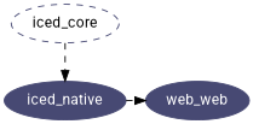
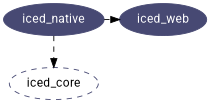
  digraph {
    fontname=Roboto
    newrank=true
    node [color="#474973" fontcolor=white fontname=Roboto style=filled]
    edge [style=dashed]
    iced_native
-   iced_web [label=web_web]
+   iced_web
    iced_core [fontcolor=black style=dashed]
    subgraph sub_1 {
      rank=same
      iced_native
      iced_web
    }
    iced_native -> iced_web
-   iced_core -> iced_native
+   iced_native -> iced_core
  }
